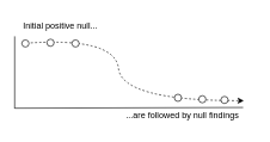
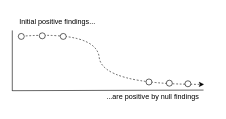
  <mxCell id="0" />
  <mxCell id="1" parent="0" />
  <mxCell id="2" value="" style="endArrow=none;html=1;rounded=0;" edge="1" parent="1"><mxGeometry width="50" height="50" relative="1" as="geometry"><mxPoint x="20" y="150.5" as="sourcePoint" /><mxPoint x="339" y="149.5" as="targetPoint" /></mxGeometry></mxCell>
  <mxCell id="3" value="" style="curved=1;endArrow=classic;html=1;rounded=0;dashed=1;" edge="1" parent="1"><mxGeometry width="50" height="50" relative="1" as="geometry"><mxPoint x="30" y="60" as="sourcePoint" /><mxPoint x="340" y="140" as="targetPoint" /><Array as="points"><mxPoint x="160" y="50" /><mxPoint x="170" y="140" /></Array></mxGeometry></mxCell>
- <mxCell id="4" value="&lt;p&gt;Initial positive null...&lt;/p&gt;" style="text;html=1;strokeColor=none;fillColor=none;align=left;verticalAlign=middle;whiteSpace=wrap;rounded=0;" vertex="1" parent="1"><mxGeometry x="30" y="20" width="130" height="30" as="geometry" /></mxCell>
- <mxCell id="5" value="&lt;p&gt;...are followed by null findings&lt;/p&gt;" style="text;html=1;strokeColor=none;fillColor=none;align=center;verticalAlign=middle;whiteSpace=wrap;rounded=0;" vertex="1" parent="1"><mxGeometry x="153.5" y="146" width="201" height="30" as="geometry" /></mxCell>
+ <mxCell id="4" value="&lt;p&gt;Initial positive findings...&lt;/p&gt;" style="text;html=1;strokeColor=none;fillColor=none;align=left;verticalAlign=middle;whiteSpace=wrap;rounded=0;" vertex="1" parent="1"><mxGeometry x="30" y="20" width="130" height="30" as="geometry" /></mxCell>
+ <mxCell id="5" value="&lt;p&gt;...are positive by null findings&lt;/p&gt;" style="text;html=1;strokeColor=none;fillColor=none;align=center;verticalAlign=middle;whiteSpace=wrap;rounded=0;" vertex="1" parent="1"><mxGeometry x="153.5" y="146" width="201" height="30" as="geometry" /></mxCell>
  <mxCell id="6" value="" style="ellipse;whiteSpace=wrap;html=1;aspect=fixed;fontFamily=Helvetica;" vertex="1" parent="1"><mxGeometry x="30" y="55" width="10" height="10" as="geometry" /></mxCell>
  <mxCell id="7" value="" style="ellipse;whiteSpace=wrap;html=1;aspect=fixed;fontFamily=Helvetica;" vertex="1" parent="1"><mxGeometry x="243" y="131" width="10" height="10" as="geometry" /></mxCell>
  <mxCell id="8" value="" style="ellipse;whiteSpace=wrap;html=1;aspect=fixed;fontFamily=Helvetica;" vertex="1" parent="1"><mxGeometry x="277" y="133" width="10" height="10" as="geometry" /></mxCell>
  <mxCell id="9" value="" style="ellipse;whiteSpace=wrap;html=1;aspect=fixed;fontFamily=Helvetica;" vertex="1" parent="1"><mxGeometry x="308" y="134" width="10" height="10" as="geometry" /></mxCell>
  <mxCell id="10" value="" style="ellipse;whiteSpace=wrap;html=1;aspect=fixed;fontFamily=Helvetica;" vertex="1" parent="1"><mxGeometry x="65" y="54" width="10" height="10" as="geometry" /></mxCell>
  <mxCell id="11" value="" style="ellipse;whiteSpace=wrap;html=1;aspect=fixed;fontFamily=Helvetica;" vertex="1" parent="1"><mxGeometry x="100" y="55" width="10" height="10" as="geometry" /></mxCell>
  <mxCell id="12" value="" style="endArrow=none;html=1;rounded=0;fontFamily=Helvetica;" edge="1" parent="1"><mxGeometry width="50" height="50" relative="1" as="geometry"><mxPoint x="20" y="151" as="sourcePoint" /><mxPoint x="20" y="50" as="targetPoint" /></mxGeometry></mxCell>
